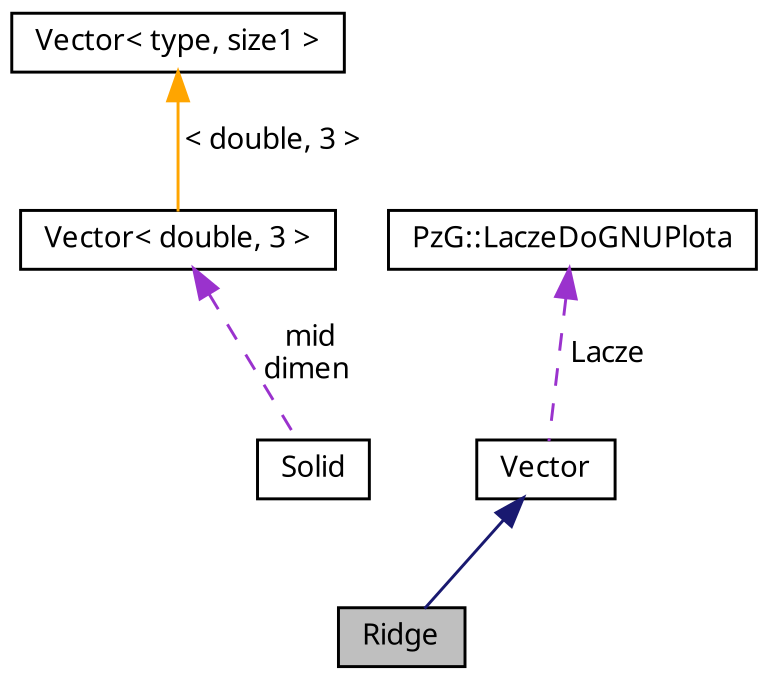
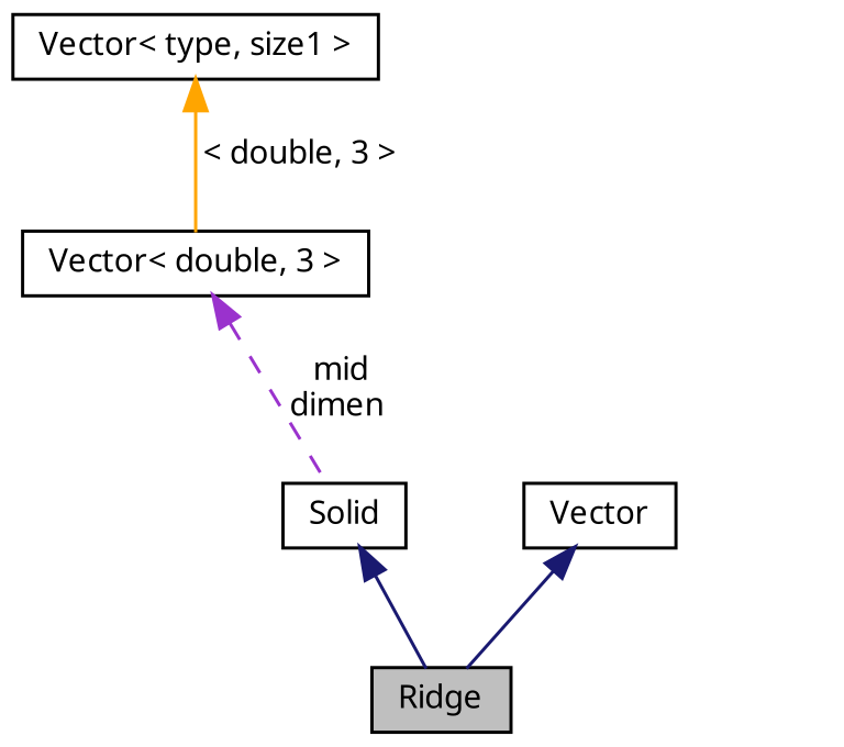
  digraph {
    fontname="Noto Sans"
    node [color=black fillcolor=white fontname="Noto Sans" fontsize=10 shape=record style=filled]
    edge [color=midnightblue dir=back fontname="Noto Sans" fontsize=10 labelfontname=Helvetica labelfontsize=10 style=solid]
    n1 [fillcolor=grey75 fontcolor=black height=0.2 label=Ridge width=0.4]
    n2 [height=0.2 label=Solid width=0.4]
    n3 [height=0.2 label="Vector\< double, 3 \>" width=0.4]
    n4 [height=0.2 label="Vector\< type, size1 \>" width=0.4]
    n5 [height=0.2 label=Vector width=0.4]
-   n6 [height=0.2 label="PzG::LaczeDoGNUPlota" width=0.4]
+   n2 -> n1
    n3 -> n2 [color=darkorchid3 label=" mid\ndimen" style=dashed]
    n4 -> n3 [color=orange label=" \< double, 3 \>"]
    n5 -> n1
-   n6 -> n5 [color=darkorchid3 label=" Lacze" style=dashed]
  }
